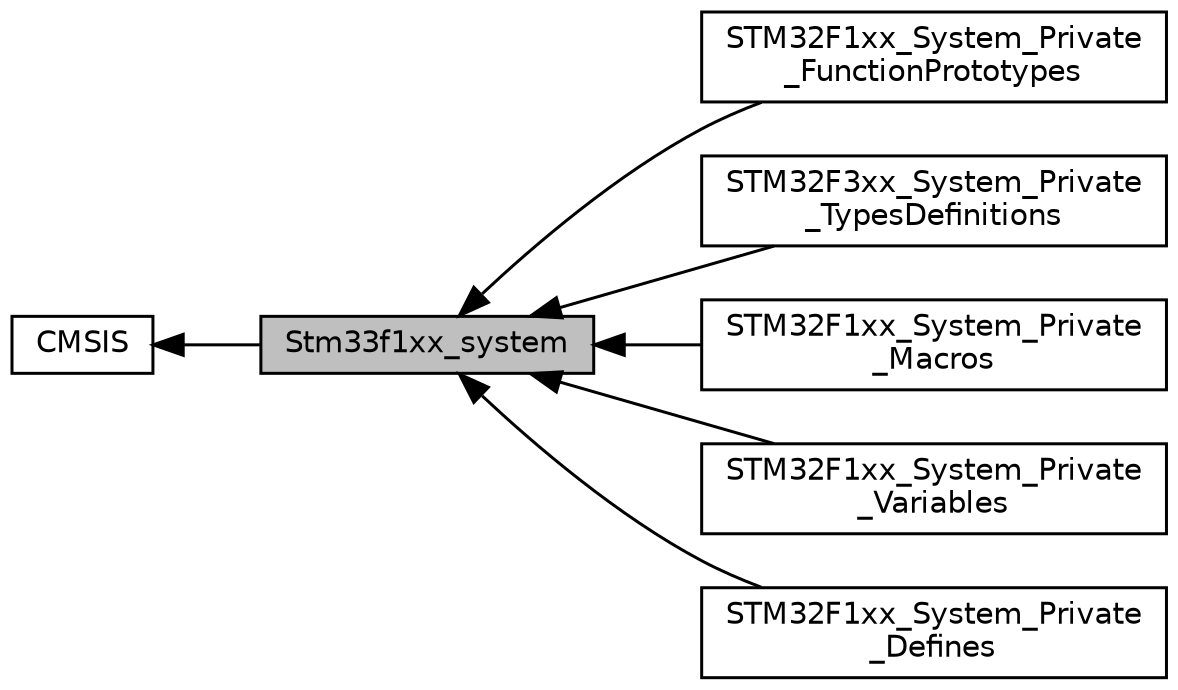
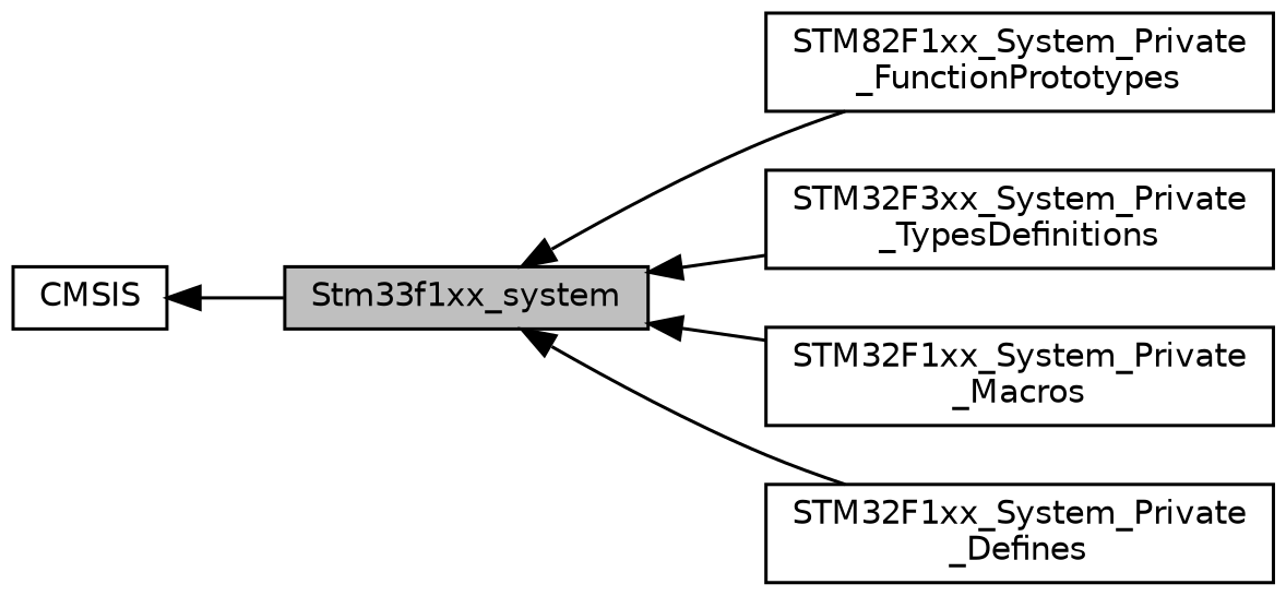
  digraph {
    rankdir=LR
    node [color=black fillcolor=white fontname=Helvetica fontsize=10 shape=box style=filled]
    edge [dir=back fontname=Helvetica fontsize=10 labelfontname=Helvetica labelfontsize=10 shape=plaintext style=solid]
-   n1 [height=0.2 label="STM32F1xx_System_Private\l_FunctionPrototypes" width=0.4]
+   n1 [height=0.2 label="STM82F1xx_System_Private\l_FunctionPrototypes" width=0.4]
    n2 [fillcolor=grey75 fontcolor=black height=0.2 label=Stm33f1xx_system width=0.4]
    n3 [height=0.2 label="STM32F3xx_System_Private\l_TypesDefinitions" width=0.4]
    n4 [height=0.2 label="STM32F1xx_System_Private\l_Macros" width=0.4]
-   n5 [height=0.2 label="STM32F1xx_System_Private\l_Variables" width=0.4]
    n6 [height=0.2 label="STM32F1xx_System_Private\l_Defines" width=0.4]
    n7 [height=0.2 label=CMSIS width=0.4]
    n2 -> n1
    n2 -> n3
    n2 -> n4
-   n2 -> n5
    n2 -> n6
    n7 -> n2
  }
